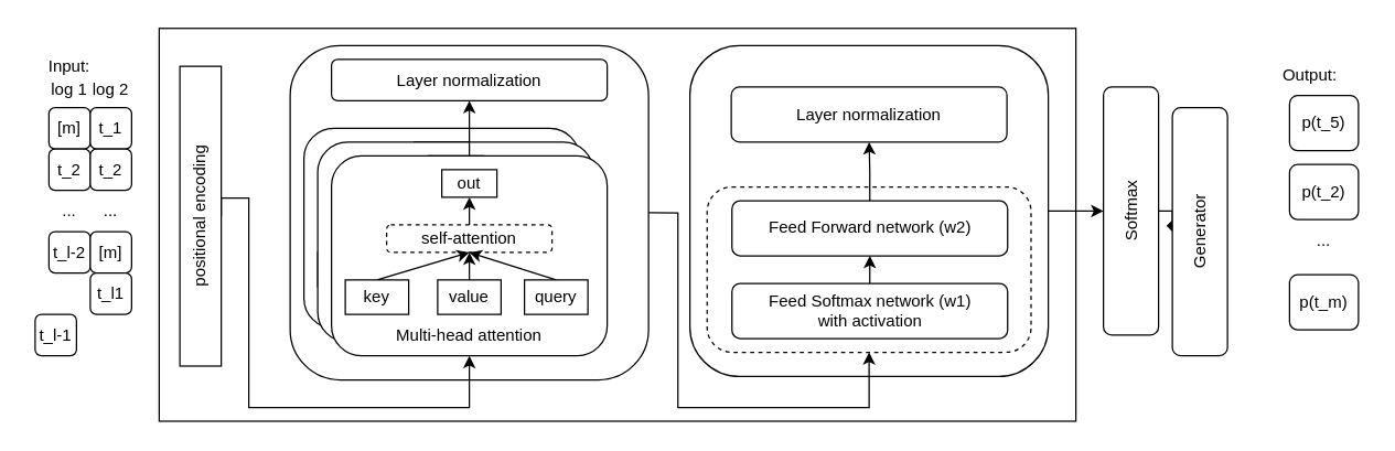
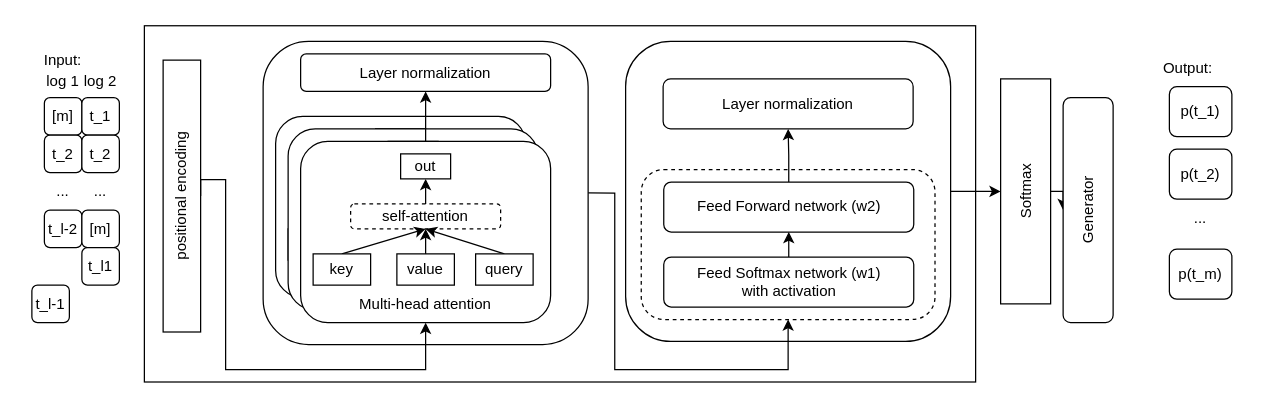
  <mxCell id="0" />
  <mxCell id="1" parent="0" />
  <mxCell id="2" value="" style="rounded=0;whiteSpace=wrap;html=1;" vertex="1" parent="1"><mxGeometry x="115" y="20" width="665" height="285" as="geometry" /></mxCell>
  <mxCell id="3" style="edgeStyle=orthogonalEdgeStyle;rounded=0;orthogonalLoop=1;jettySize=auto;html=1;exitX=1;exitY=0.5;exitDx=0;exitDy=0;entryX=0;entryY=0.5;entryDx=0;entryDy=0;" edge="1" parent="1" source="4" target="61"><mxGeometry relative="1" as="geometry" /></mxCell>
  <mxCell id="4" value="" style="rounded=1;whiteSpace=wrap;html=1;" vertex="1" parent="1"><mxGeometry x="500" y="32.5" width="260" height="240" as="geometry" /></mxCell>
  <mxCell id="5" style="edgeStyle=orthogonalEdgeStyle;rounded=0;orthogonalLoop=1;jettySize=auto;html=1;exitX=1;exitY=0.5;exitDx=0;exitDy=0;entryX=0.5;entryY=1;entryDx=0;entryDy=0;" edge="1" parent="1" source="6" target="54"><mxGeometry relative="1" as="geometry" /></mxCell>
  <mxCell id="6" value="" style="rounded=1;whiteSpace=wrap;html=1;" vertex="1" parent="1"><mxGeometry x="210" y="32.5" width="260" height="242.5" as="geometry" /></mxCell>
  <mxCell id="7" value="[m]" style="rounded=1;whiteSpace=wrap;html=1;" vertex="1" parent="1"><mxGeometry x="35" y="77.5" width="30" height="30" as="geometry" /></mxCell>
  <mxCell id="8" value="t_1" style="rounded=1;whiteSpace=wrap;html=1;" vertex="1" parent="1"><mxGeometry x="65" y="77.5" width="30" height="30" as="geometry" /></mxCell>
  <mxCell id="9" value="t_2" style="rounded=1;whiteSpace=wrap;html=1;" vertex="1" parent="1"><mxGeometry x="35" y="107.5" width="30" height="30" as="geometry" /></mxCell>
  <mxCell id="10" value="t_2" style="rounded=1;whiteSpace=wrap;html=1;" vertex="1" parent="1"><mxGeometry x="65" y="107.5" width="30" height="30" as="geometry" /></mxCell>
  <mxCell id="11" value="t_l-2" style="rounded=1;whiteSpace=wrap;html=1;" vertex="1" parent="1"><mxGeometry x="35" y="167.5" width="30" height="30" as="geometry" /></mxCell>
  <mxCell id="12" value="[m]" style="rounded=1;whiteSpace=wrap;html=1;" vertex="1" parent="1"><mxGeometry x="65" y="167.5" width="30" height="30" as="geometry" /></mxCell>
  <mxCell id="13" value="t_l-1" style="rounded=1;whiteSpace=wrap;html=1;" vertex="1" parent="1"><mxGeometry x="25" y="227.5" width="30" height="30" as="geometry" /></mxCell>
  <mxCell id="14" value="t_l1" style="rounded=1;whiteSpace=wrap;html=1;" vertex="1" parent="1"><mxGeometry x="65" y="197.5" width="30" height="30" as="geometry" /></mxCell>
  <mxCell id="15" value="..." style="text;html=1;strokeColor=none;fillColor=none;align=center;verticalAlign=middle;whiteSpace=wrap;rounded=0;" vertex="1" parent="1"><mxGeometry x="20" y="137.5" width="60" height="30" as="geometry" /></mxCell>
  <mxCell id="16" value="..." style="text;html=1;strokeColor=none;fillColor=none;align=center;verticalAlign=middle;whiteSpace=wrap;rounded=0;" vertex="1" parent="1"><mxGeometry x="50" y="137.5" width="60" height="30" as="geometry" /></mxCell>
  <mxCell id="17" style="edgeStyle=orthogonalEdgeStyle;rounded=0;orthogonalLoop=1;jettySize=auto;html=1;exitX=1;exitY=0.5;exitDx=0;exitDy=0;entryX=0.5;entryY=1;entryDx=0;entryDy=0;" edge="1" parent="1" source="18" target="53"><mxGeometry relative="1" as="geometry"><Array as="points"><mxPoint x="180" y="143" /><mxPoint x="180" y="295" /><mxPoint x="340" y="295" /></Array></mxGeometry></mxCell>
  <mxCell id="18" value="positional encoding" style="rounded=0;whiteSpace=wrap;html=1;horizontal=0;" vertex="1" parent="1"><mxGeometry x="130" y="47.5" width="30" height="217.5" as="geometry" /></mxCell>
  <mxCell id="19" value="Layer normalization" style="rounded=1;whiteSpace=wrap;html=1;" vertex="1" parent="1"><mxGeometry x="240" y="42.5" width="200" height="30" as="geometry" /></mxCell>
  <mxCell id="20" value="" style="rounded=1;whiteSpace=wrap;html=1;" vertex="1" parent="1"><mxGeometry x="220" y="92.5" width="200" height="145" as="geometry" /></mxCell>
  <mxCell id="21" value="out" style="rounded=0;whiteSpace=wrap;html=1;" vertex="1" parent="1"><mxGeometry x="300" y="102.5" width="40" height="20" as="geometry" /></mxCell>
  <mxCell id="22" style="edgeStyle=orthogonalEdgeStyle;rounded=0;orthogonalLoop=1;jettySize=auto;html=1;exitX=0.5;exitY=0;exitDx=0;exitDy=0;entryX=0.5;entryY=1;entryDx=0;entryDy=0;" edge="1" parent="1" source="23" target="21"><mxGeometry relative="1" as="geometry" /></mxCell>
  <mxCell id="23" value="self-attention" style="rounded=1;whiteSpace=wrap;html=1;dashed=1;" vertex="1" parent="1"><mxGeometry x="260" y="142.5" width="120" height="20" as="geometry" /></mxCell>
  <mxCell id="24" style="rounded=0;orthogonalLoop=1;jettySize=auto;html=1;exitX=0.5;exitY=0;exitDx=0;exitDy=0;entryX=0.5;entryY=1;entryDx=0;entryDy=0;" edge="1" parent="1" source="25" target="23"><mxGeometry relative="1" as="geometry" /></mxCell>
  <mxCell id="25" value="key" style="rounded=0;whiteSpace=wrap;html=1;" vertex="1" parent="1"><mxGeometry x="230" y="182.5" width="46" height="25" as="geometry" /></mxCell>
  <mxCell id="26" style="edgeStyle=orthogonalEdgeStyle;rounded=0;orthogonalLoop=1;jettySize=auto;html=1;exitX=0.5;exitY=0;exitDx=0;exitDy=0;entryX=0.5;entryY=1;entryDx=0;entryDy=0;" edge="1" parent="1" source="27" target="23"><mxGeometry relative="1" as="geometry" /></mxCell>
  <mxCell id="27" value="value" style="rounded=0;whiteSpace=wrap;html=1;" vertex="1" parent="1"><mxGeometry x="297" y="182.5" width="46" height="25" as="geometry" /></mxCell>
  <mxCell id="28" style="rounded=0;orthogonalLoop=1;jettySize=auto;html=1;exitX=0.5;exitY=0;exitDx=0;exitDy=0;entryX=0.5;entryY=1;entryDx=0;entryDy=0;" edge="1" parent="1" source="29" target="23"><mxGeometry relative="1" as="geometry" /></mxCell>
  <mxCell id="29" value="query" style="rounded=0;whiteSpace=wrap;html=1;" vertex="1" parent="1"><mxGeometry x="360" y="182.5" width="46" height="25" as="geometry" /></mxCell>
  <mxCell id="30" value="Multi-head attention" style="text;html=1;strokeColor=none;fillColor=none;align=center;verticalAlign=middle;whiteSpace=wrap;rounded=0;" vertex="1" parent="1"><mxGeometry x="255" y="207.5" width="130" height="30" as="geometry" /></mxCell>
  <mxCell id="31" value="" style="rounded=1;whiteSpace=wrap;html=1;" vertex="1" parent="1"><mxGeometry x="230" y="102.5" width="200" height="145" as="geometry" /></mxCell>
  <mxCell id="32" value="out" style="rounded=0;whiteSpace=wrap;html=1;" vertex="1" parent="1"><mxGeometry x="310" y="112.5" width="40" height="20" as="geometry" /></mxCell>
  <mxCell id="33" style="edgeStyle=orthogonalEdgeStyle;rounded=0;orthogonalLoop=1;jettySize=auto;html=1;exitX=0.5;exitY=0;exitDx=0;exitDy=0;entryX=0.5;entryY=1;entryDx=0;entryDy=0;" edge="1" parent="1" source="34" target="32"><mxGeometry relative="1" as="geometry" /></mxCell>
  <mxCell id="34" value="self-attention" style="rounded=1;whiteSpace=wrap;html=1;dashed=1;" vertex="1" parent="1"><mxGeometry x="270" y="152.5" width="120" height="20" as="geometry" /></mxCell>
  <mxCell id="35" style="rounded=0;orthogonalLoop=1;jettySize=auto;html=1;exitX=0.5;exitY=0;exitDx=0;exitDy=0;entryX=0.5;entryY=1;entryDx=0;entryDy=0;" edge="1" parent="1" source="36" target="34"><mxGeometry relative="1" as="geometry" /></mxCell>
  <mxCell id="36" value="key" style="rounded=0;whiteSpace=wrap;html=1;" vertex="1" parent="1"><mxGeometry x="240" y="192.5" width="46" height="25" as="geometry" /></mxCell>
  <mxCell id="37" style="edgeStyle=orthogonalEdgeStyle;rounded=0;orthogonalLoop=1;jettySize=auto;html=1;exitX=0.5;exitY=0;exitDx=0;exitDy=0;entryX=0.5;entryY=1;entryDx=0;entryDy=0;" edge="1" parent="1" source="38" target="34"><mxGeometry relative="1" as="geometry" /></mxCell>
  <mxCell id="38" value="value" style="rounded=0;whiteSpace=wrap;html=1;" vertex="1" parent="1"><mxGeometry x="307" y="192.5" width="46" height="25" as="geometry" /></mxCell>
  <mxCell id="39" style="rounded=0;orthogonalLoop=1;jettySize=auto;html=1;exitX=0.5;exitY=0;exitDx=0;exitDy=0;entryX=0.5;entryY=1;entryDx=0;entryDy=0;" edge="1" parent="1" source="40" target="34"><mxGeometry relative="1" as="geometry" /></mxCell>
  <mxCell id="40" value="query" style="rounded=0;whiteSpace=wrap;html=1;" vertex="1" parent="1"><mxGeometry x="370" y="192.5" width="46" height="25" as="geometry" /></mxCell>
  <mxCell id="41" value="Multi-head attention" style="text;html=1;strokeColor=none;fillColor=none;align=center;verticalAlign=middle;whiteSpace=wrap;rounded=0;" vertex="1" parent="1"><mxGeometry x="265" y="217.5" width="130" height="30" as="geometry" /></mxCell>
  <mxCell id="42" style="edgeStyle=orthogonalEdgeStyle;rounded=0;orthogonalLoop=1;jettySize=auto;html=1;exitX=0.5;exitY=0;exitDx=0;exitDy=0;entryX=0.5;entryY=1;entryDx=0;entryDy=0;" edge="1" parent="1" source="43" target="19"><mxGeometry relative="1" as="geometry" /></mxCell>
  <mxCell id="43" value="" style="rounded=1;whiteSpace=wrap;html=1;" vertex="1" parent="1"><mxGeometry x="240" y="112.5" width="200" height="145" as="geometry" /></mxCell>
  <mxCell id="44" value="out" style="rounded=0;whiteSpace=wrap;html=1;" vertex="1" parent="1"><mxGeometry x="320" y="122.5" width="40" height="20" as="geometry" /></mxCell>
  <mxCell id="45" style="edgeStyle=orthogonalEdgeStyle;rounded=0;orthogonalLoop=1;jettySize=auto;html=1;exitX=0.5;exitY=0;exitDx=0;exitDy=0;entryX=0.5;entryY=1;entryDx=0;entryDy=0;" edge="1" parent="1" source="46" target="44"><mxGeometry relative="1" as="geometry" /></mxCell>
  <mxCell id="46" value="self-attention" style="rounded=1;whiteSpace=wrap;html=1;dashed=1;" vertex="1" parent="1"><mxGeometry x="280" y="162.5" width="120" height="20" as="geometry" /></mxCell>
  <mxCell id="47" style="rounded=0;orthogonalLoop=1;jettySize=auto;html=1;exitX=0.5;exitY=0;exitDx=0;exitDy=0;entryX=0.5;entryY=1;entryDx=0;entryDy=0;" edge="1" parent="1" source="48" target="46"><mxGeometry relative="1" as="geometry" /></mxCell>
  <mxCell id="48" value="key" style="rounded=0;whiteSpace=wrap;html=1;" vertex="1" parent="1"><mxGeometry x="250" y="202.5" width="46" height="25" as="geometry" /></mxCell>
  <mxCell id="49" style="edgeStyle=orthogonalEdgeStyle;rounded=0;orthogonalLoop=1;jettySize=auto;html=1;exitX=0.5;exitY=0;exitDx=0;exitDy=0;entryX=0.5;entryY=1;entryDx=0;entryDy=0;" edge="1" parent="1" source="50" target="46"><mxGeometry relative="1" as="geometry" /></mxCell>
  <mxCell id="50" value="value" style="rounded=0;whiteSpace=wrap;html=1;" vertex="1" parent="1"><mxGeometry x="317" y="202.5" width="46" height="25" as="geometry" /></mxCell>
  <mxCell id="51" style="rounded=0;orthogonalLoop=1;jettySize=auto;html=1;exitX=0.5;exitY=0;exitDx=0;exitDy=0;entryX=0.5;entryY=1;entryDx=0;entryDy=0;" edge="1" parent="1" source="52" target="46"><mxGeometry relative="1" as="geometry" /></mxCell>
  <mxCell id="52" value="query" style="rounded=0;whiteSpace=wrap;html=1;" vertex="1" parent="1"><mxGeometry x="380" y="202.5" width="46" height="25" as="geometry" /></mxCell>
  <mxCell id="53" value="Multi-head attention" style="text;html=1;strokeColor=none;fillColor=none;align=center;verticalAlign=middle;whiteSpace=wrap;rounded=0;" vertex="1" parent="1"><mxGeometry x="275" y="227.5" width="130" height="30" as="geometry" /></mxCell>
  <mxCell id="54" value="" style="rounded=1;whiteSpace=wrap;html=1;dashed=1;" vertex="1" parent="1"><mxGeometry x="512.5" y="135" width="235" height="120" as="geometry" /></mxCell>
  <mxCell id="55" style="edgeStyle=orthogonalEdgeStyle;rounded=0;orthogonalLoop=1;jettySize=auto;html=1;exitX=0.5;exitY=0;exitDx=0;exitDy=0;entryX=0.5;entryY=1;entryDx=0;entryDy=0;" edge="1" parent="1" source="56" target="59"><mxGeometry relative="1" as="geometry" /></mxCell>
  <mxCell id="56" value="Feed Forward network (w2)" style="rounded=1;whiteSpace=wrap;html=1;" vertex="1" parent="1"><mxGeometry x="530.5" y="145" width="200" height="40" as="geometry" /></mxCell>
  <mxCell id="57" style="edgeStyle=orthogonalEdgeStyle;rounded=0;orthogonalLoop=1;jettySize=auto;html=1;exitX=0.5;exitY=0;exitDx=0;exitDy=0;entryX=0.5;entryY=1;entryDx=0;entryDy=0;" edge="1" parent="1" source="58" target="56"><mxGeometry relative="1" as="geometry" /></mxCell>
  <mxCell id="58" value="Feed Softmax network (w1)&lt;br&gt;with activation" style="rounded=1;whiteSpace=wrap;html=1;" vertex="1" parent="1"><mxGeometry x="530.5" y="205" width="200" height="40" as="geometry" /></mxCell>
  <mxCell id="59" value="Layer normalization" style="rounded=1;whiteSpace=wrap;html=1;" vertex="1" parent="1"><mxGeometry x="530" y="62.5" width="200" height="40" as="geometry" /></mxCell>
- <mxCell id="60" style="edgeStyle=orthogonalEdgeStyle;rounded=0;orthogonalLoop=1;jettySize=auto;html=1;exitX=1;exitY=0.5;exitDx=0;exitDy=0;entryX=0;entryY=0.5;entryDx=0;entryDy=0;endArrow=diamond;" edge="1" parent="1" source="61" target="62"><mxGeometry relative="1" as="geometry" /></mxCell>
- <mxCell id="61" value="Softmax" style="rounded=1;whiteSpace=wrap;html=1;horizontal=0;" vertex="1" parent="1"><mxGeometry x="800" y="62.5" width="40" height="180" as="geometry" /></mxCell>
+ <mxCell id="60" style="edgeStyle=orthogonalEdgeStyle;rounded=0;orthogonalLoop=1;jettySize=auto;html=1;exitX=1;exitY=0.5;exitDx=0;exitDy=0;entryX=0;entryY=0.5;entryDx=0;entryDy=0;" edge="1" parent="1" source="61" target="62"><mxGeometry relative="1" as="geometry" /></mxCell>
+ <mxCell id="61" value="Softmax" style="whiteSpace=wrap;html=1;horizontal=0;rounded=0;" vertex="1" parent="1"><mxGeometry x="800" y="62.5" width="40" height="180" as="geometry" /></mxCell>
  <mxCell id="62" value="Generator" style="rounded=1;whiteSpace=wrap;html=1;horizontal=0;" vertex="1" parent="1"><mxGeometry x="850" y="77.5" width="40" height="180" as="geometry" /></mxCell>
- <mxCell id="63" value="p(t_5)" style="rounded=1;whiteSpace=wrap;html=1;" vertex="1" parent="1"><mxGeometry x="935" y="68.75" width="50" height="40" as="geometry" /></mxCell>
+ <mxCell id="63" value="p(t_1)" style="rounded=1;whiteSpace=wrap;html=1;" vertex="1" parent="1"><mxGeometry x="935" y="68.75" width="50" height="40" as="geometry" /></mxCell>
  <mxCell id="64" value="p(t_2)" style="rounded=1;whiteSpace=wrap;html=1;" vertex="1" parent="1"><mxGeometry x="935" y="118.75" width="50" height="40" as="geometry" /></mxCell>
  <mxCell id="65" value="p(t_m)" style="rounded=1;whiteSpace=wrap;html=1;" vertex="1" parent="1"><mxGeometry x="935" y="198.75" width="50" height="40" as="geometry" /></mxCell>
  <mxCell id="66" value="..." style="text;html=1;strokeColor=none;fillColor=none;align=center;verticalAlign=middle;whiteSpace=wrap;rounded=0;" vertex="1" parent="1"><mxGeometry x="930" y="158.75" width="60" height="30" as="geometry" /></mxCell>
  <mxCell id="67" value="Input:" style="text;html=1;strokeColor=none;fillColor=none;align=center;verticalAlign=middle;whiteSpace=wrap;rounded=0;" vertex="1" parent="1"><mxGeometry x="20" y="32.5" width="60" height="30" as="geometry" /></mxCell>
  <mxCell id="68" value="log 1" style="text;html=1;strokeColor=none;fillColor=none;align=center;verticalAlign=middle;whiteSpace=wrap;rounded=0;" vertex="1" parent="1"><mxGeometry x="20" y="50" width="60" height="30" as="geometry" /></mxCell>
  <mxCell id="69" value="log 2" style="text;html=1;strokeColor=none;fillColor=none;align=center;verticalAlign=middle;whiteSpace=wrap;rounded=0;" vertex="1" parent="1"><mxGeometry x="50" y="50" width="60" height="30" as="geometry" /></mxCell>
  <mxCell id="70" value="Output:" style="text;html=1;strokeColor=none;fillColor=none;align=center;verticalAlign=middle;whiteSpace=wrap;rounded=0;" vertex="1" parent="1"><mxGeometry x="920" y="39" width="60" height="30" as="geometry" /></mxCell>
